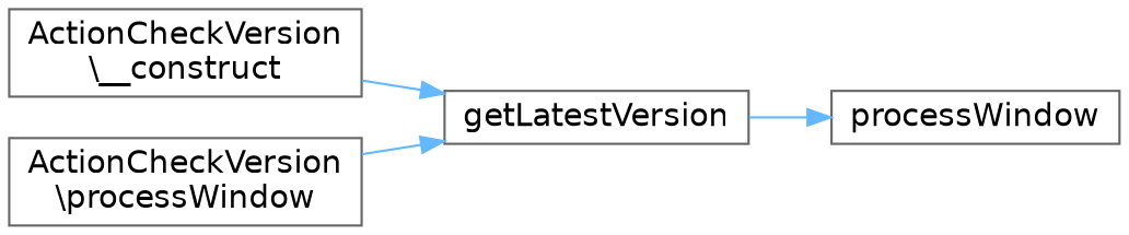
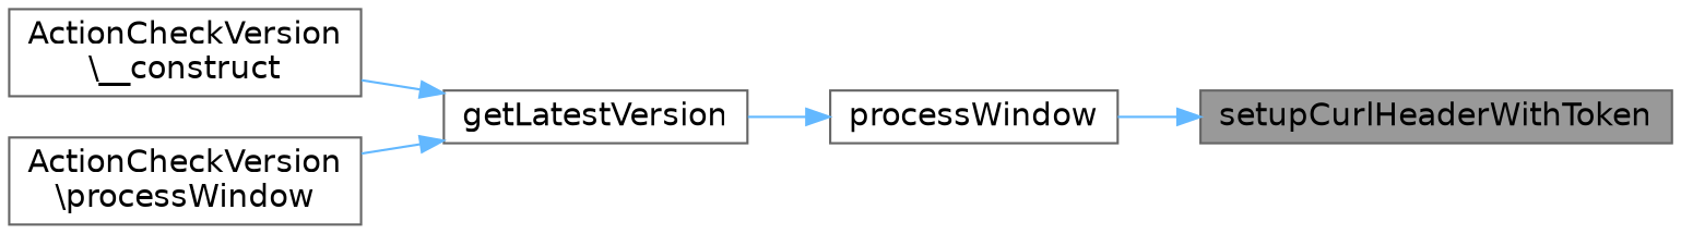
  digraph {
    rankdir=RL
    node [color=grey40 fillcolor=white fontname=Helvetica fontsize=14 shape=box style=filled]
    edge [color=steelblue1 dir=back fontname=Helvetica fontsize=14 labelfontname=Helvetica labelfontsize=14 style=solid]
+   n1 [color=gray40 fillcolor=grey60 fontcolor=black height=0.2 label=setupCurlHeaderWithToken width=0.4]
    n2 [height=0.2 label=processWindow width=0.4]
    n3 [height=0.2 label=getLatestVersion width=0.4]
    n4 [height=0.2 label="ActionCheckVersion\l\\__construct" width=0.4]
    n5 [height=0.2 label="ActionCheckVersion\l\\processWindow" width=0.4]
+   n1 -> n2
    n2 -> n3
    n3 -> n4
    n3 -> n5
  }
